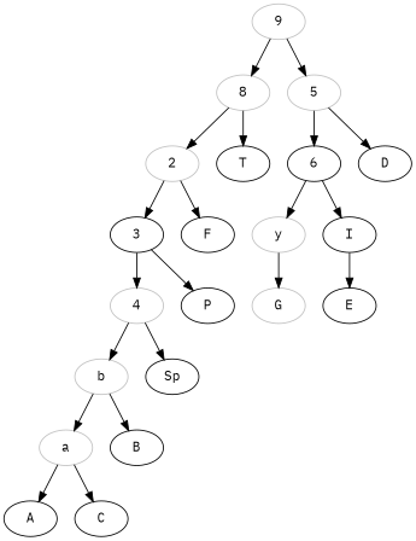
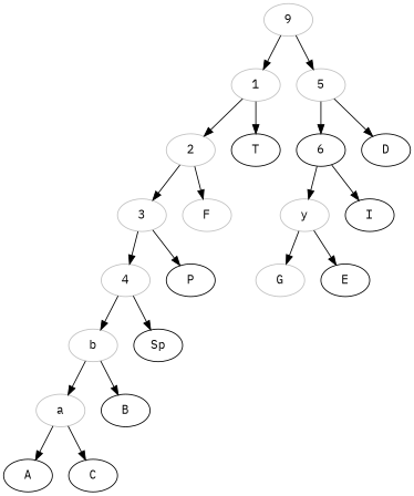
  digraph {
    fontname="IBM Plex Mono"
    node [fontname="IBM Plex Mono"]
    edge [fontname="IBM Plex Mono"]
    n1 [color=grey label=9]
-   1 [color=grey label=8]
+   1 [color=grey]
    5 [color=grey]
    2 [color=grey]
    T
    6 [color=black]
    D
-   3 [color=black]
-   F
+   3 [color=grey]
+   F [color=grey]
    4 [color=grey]
    P
    b [color=grey]
    Sp
    a [color=grey]
    B
    A
    C
    y [color=grey]
    I
    G [color=grey]
    E
    n1 -> 1
    n1 -> 5
    1 -> 2
    1 -> T
    5 -> 6
    5 -> D
    2 -> 3
    2 -> F
    6 -> y
    6 -> I
    3 -> 4
    3 -> P
    4 -> b
    4 -> Sp
    b -> a
    b -> B
    a -> A
    a -> C
    y -> G
-   I -> E
+   y -> E
  }
